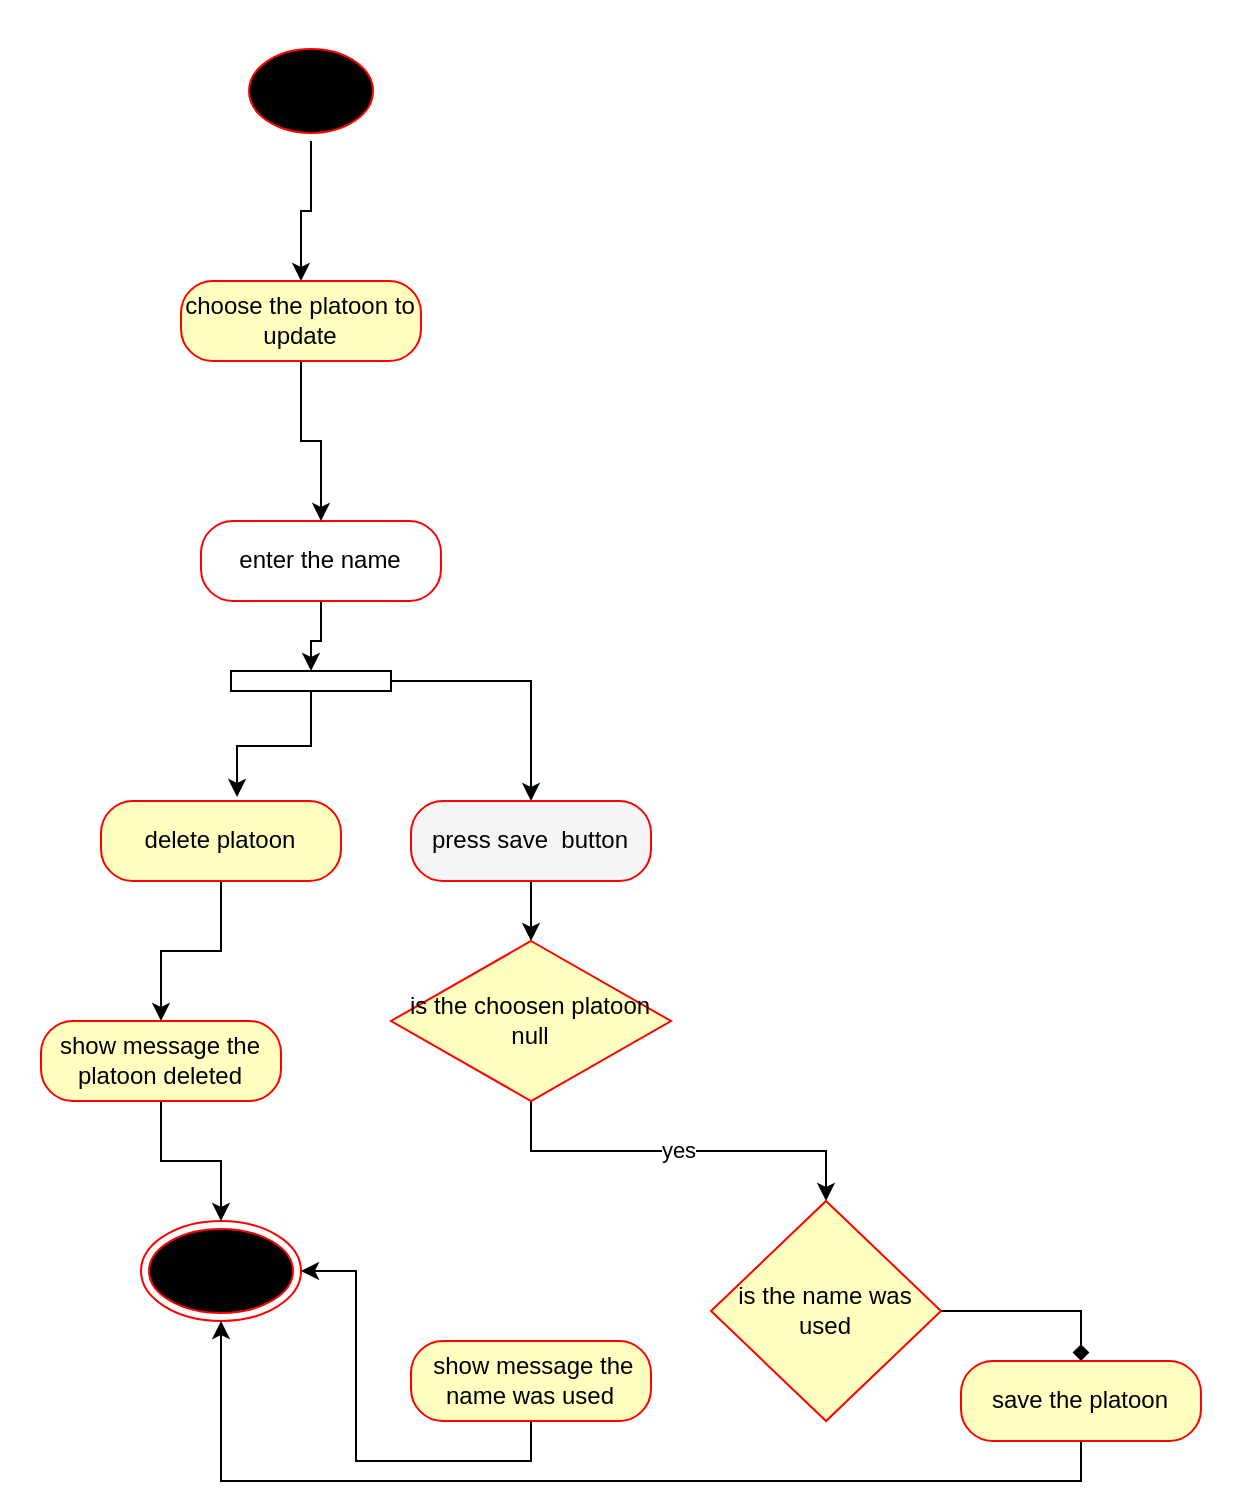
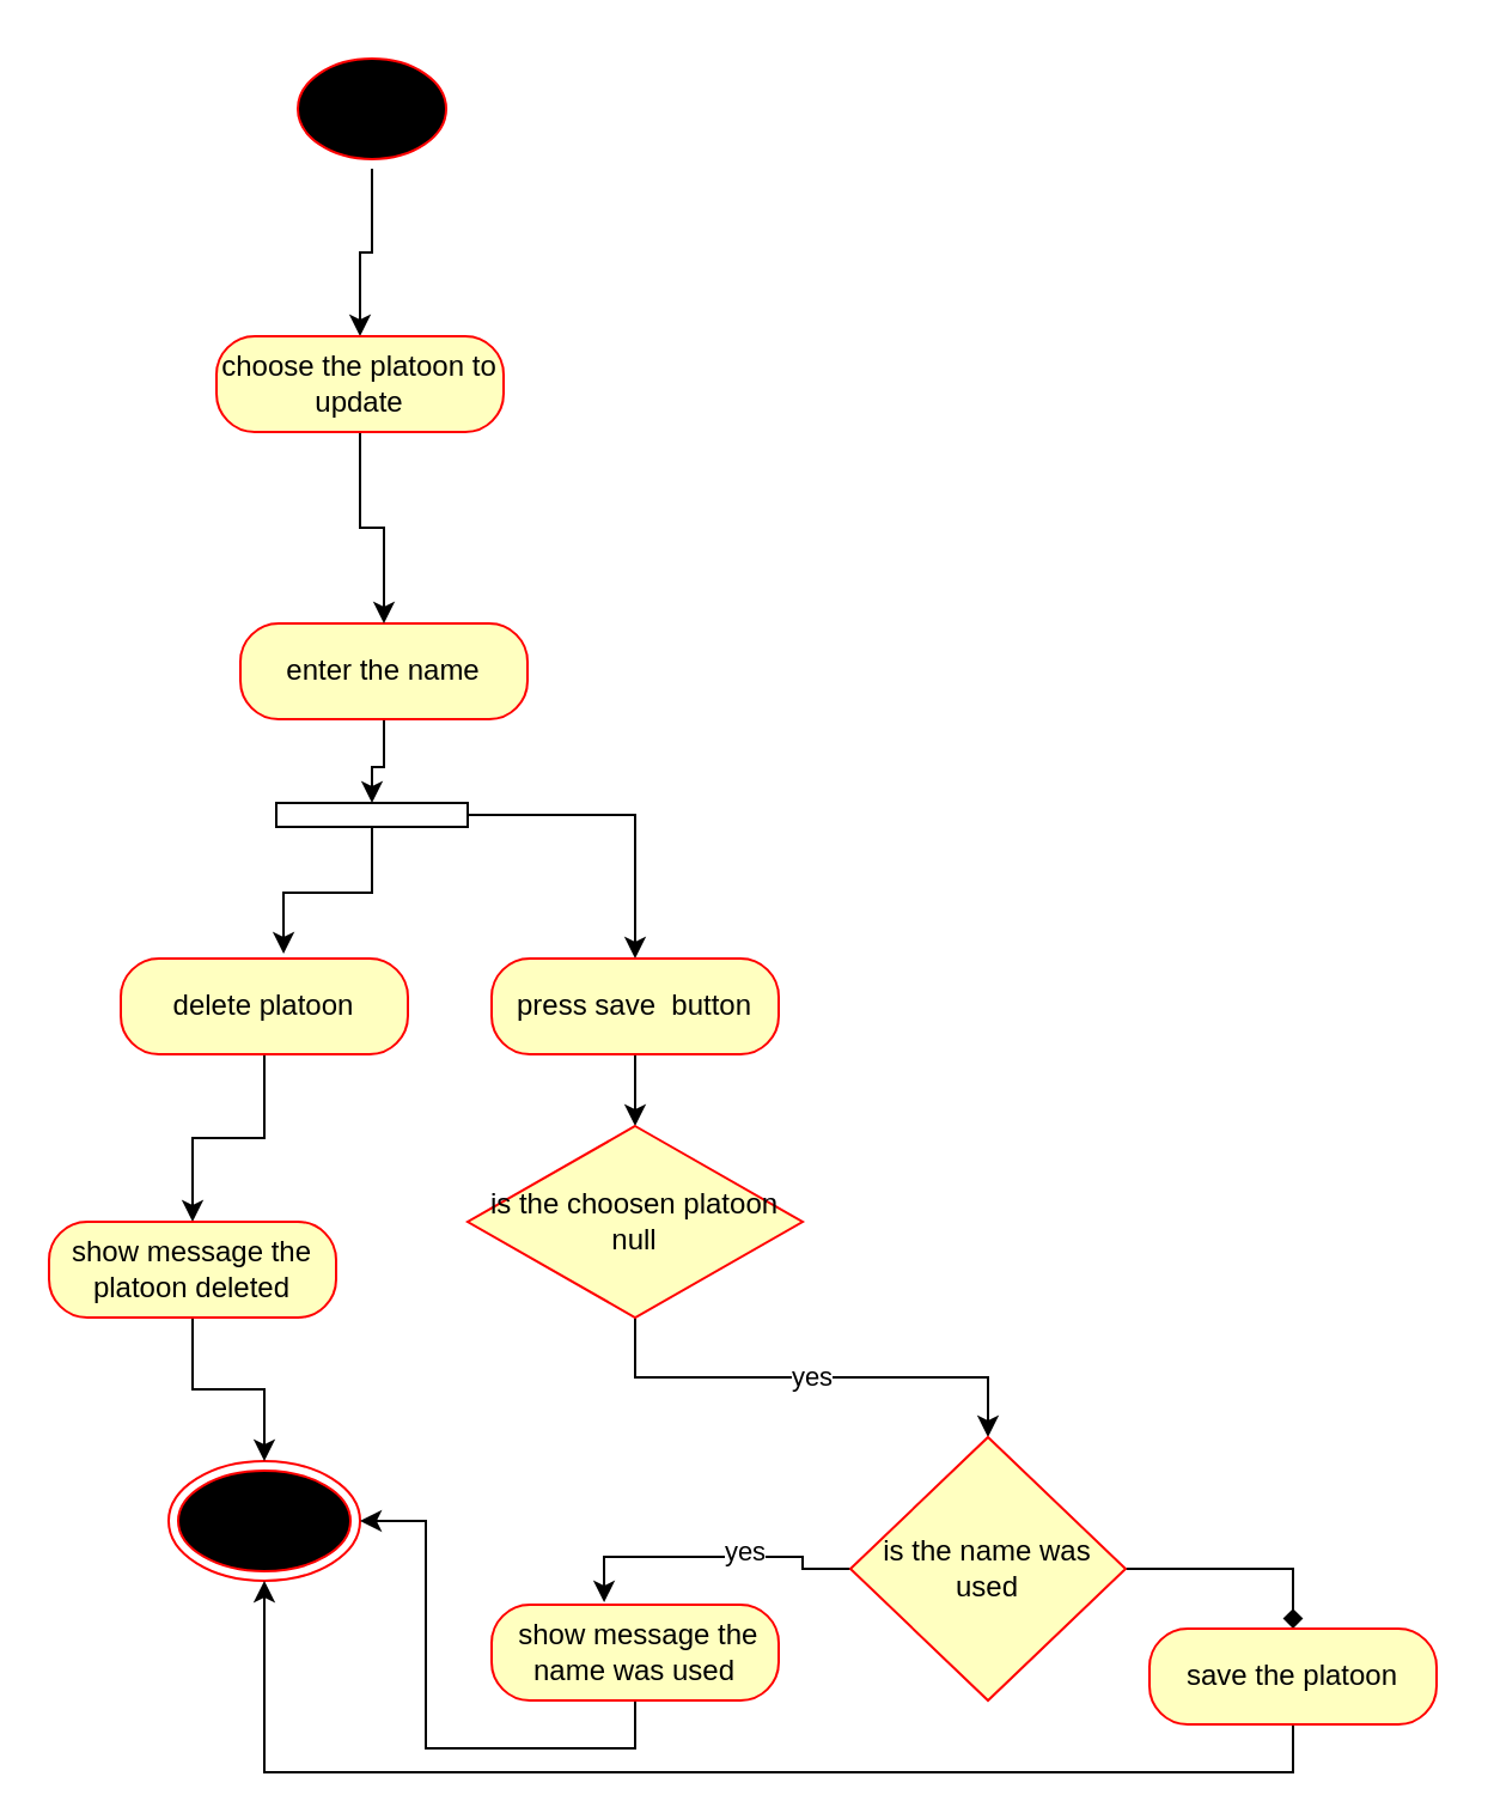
  <mxCell id="0" />
  <mxCell id="1" parent="0" />
  <mxCell id="2" style="edgeStyle=orthogonalEdgeStyle;rounded=0;orthogonalLoop=1;jettySize=auto;html=1;entryX=0.5;entryY=0;entryDx=0;entryDy=0;" edge="1" parent="1" source="3" target="27"><mxGeometry relative="1" as="geometry"><mxPoint x="155" y="110" as="targetPoint" /></mxGeometry></mxCell>
  <mxCell id="3" value="" style="ellipse;html=1;shape=startState;fillColor=#000000;strokeColor=#ff0000;" vertex="1" parent="1"><mxGeometry x="120" y="20" width="70" height="50" as="geometry" /></mxCell>
  <mxCell id="4" style="edgeStyle=orthogonalEdgeStyle;rounded=0;orthogonalLoop=1;jettySize=auto;html=1;entryX=0.567;entryY=-0.05;entryDx=0;entryDy=0;entryPerimeter=0;" edge="1" parent="1" source="6" target="8"><mxGeometry relative="1" as="geometry" /></mxCell>
  <mxCell id="5" style="edgeStyle=orthogonalEdgeStyle;rounded=0;orthogonalLoop=1;jettySize=auto;html=1;" edge="1" parent="1" source="6" target="10"><mxGeometry relative="1" as="geometry" /></mxCell>
  <mxCell id="6" value="" style="html=1;points=[];perimeter=orthogonalPerimeter;rotation=90;" vertex="1" parent="1"><mxGeometry x="150" y="300" width="10" height="80" as="geometry" /></mxCell>
  <mxCell id="7" style="edgeStyle=orthogonalEdgeStyle;rounded=0;orthogonalLoop=1;jettySize=auto;html=1;exitX=0.5;exitY=1;exitDx=0;exitDy=0;" edge="1" parent="1" source="8" target="17"><mxGeometry relative="1" as="geometry" /></mxCell>
  <mxCell id="8" value="delete platoon" style="rounded=1;whiteSpace=wrap;html=1;arcSize=40;fontColor=#000000;fillColor=#ffffc0;strokeColor=#ff0000;" vertex="1" parent="1"><mxGeometry x="50" y="400" width="120" height="40" as="geometry" /></mxCell>
  <mxCell id="9" value="" style="edgeStyle=orthogonalEdgeStyle;rounded=0;orthogonalLoop=1;jettySize=auto;html=1;" edge="1" parent="1" source="10" target="12"><mxGeometry relative="1" as="geometry" /></mxCell>
- <mxCell id="10" value="press save&amp;nbsp; button" style="rounded=1;whiteSpace=wrap;html=1;arcSize=40;fontColor=#000000;fillColor=#f5f5f5;strokeColor=#ff0000;" vertex="1" parent="1"><mxGeometry x="205" y="400" width="120" height="40" as="geometry" /></mxCell>
+ <mxCell id="10" value="press save&amp;nbsp; button" style="rounded=1;whiteSpace=wrap;html=1;arcSize=40;fontColor=#000000;fillColor=#ffffc0;strokeColor=#ff0000;" vertex="1" parent="1"><mxGeometry x="205" y="400" width="120" height="40" as="geometry" /></mxCell>
  <mxCell id="11" value="yes" style="edgeStyle=orthogonalEdgeStyle;rounded=0;orthogonalLoop=1;jettySize=auto;html=1;exitX=0.5;exitY=1;exitDx=0;exitDy=0;entryX=0.5;entryY=0;entryDx=0;entryDy=0;" edge="1" parent="1" source="12" target="21"><mxGeometry relative="1" as="geometry"><mxPoint x="265" y="650" as="targetPoint" /></mxGeometry></mxCell>
  <mxCell id="12" value="is the choosen platoon null" style="rhombus;whiteSpace=wrap;html=1;fillColor=#ffffc0;strokeColor=#ff0000;" vertex="1" parent="1"><mxGeometry x="195" y="470" width="140" height="80" as="geometry" /></mxCell>
  <mxCell id="13" style="edgeStyle=orthogonalEdgeStyle;rounded=0;orthogonalLoop=1;jettySize=auto;html=1;exitX=0.5;exitY=1;exitDx=0;exitDy=0;" edge="1" parent="1" source="14" target="6"><mxGeometry relative="1" as="geometry" /></mxCell>
- <mxCell id="14" value="enter the name" style="rounded=1;whiteSpace=wrap;html=1;arcSize=40;fontColor=#000000;fillColor=#ffffff;strokeColor=#ff0000;" vertex="1" parent="1"><mxGeometry x="100" y="260" width="120" height="40" as="geometry" /></mxCell>
+ <mxCell id="14" value="enter the name" style="rounded=1;whiteSpace=wrap;html=1;arcSize=40;fontColor=#000000;fillColor=#ffffc0;strokeColor=#ff0000;" vertex="1" parent="1"><mxGeometry x="100" y="260" width="120" height="40" as="geometry" /></mxCell>
  <mxCell id="15" value="" style="ellipse;html=1;shape=endState;fillColor=#000000;strokeColor=#ff0000;" vertex="1" parent="1"><mxGeometry x="70" y="610" width="80" height="50" as="geometry" /></mxCell>
  <mxCell id="16" style="edgeStyle=orthogonalEdgeStyle;rounded=0;orthogonalLoop=1;jettySize=auto;html=1;exitX=0.5;exitY=1;exitDx=0;exitDy=0;" edge="1" parent="1" source="17" target="15"><mxGeometry relative="1" as="geometry" /></mxCell>
  <mxCell id="17" value="show message the platoon deleted" style="rounded=1;whiteSpace=wrap;html=1;arcSize=40;fontColor=#000000;fillColor=#ffffc0;strokeColor=#ff0000;" vertex="1" parent="1"><mxGeometry x="20" y="510" width="120" height="40" as="geometry" /></mxCell>
+ <mxCell id="18" style="edgeStyle=orthogonalEdgeStyle;rounded=0;orthogonalLoop=1;jettySize=auto;html=1;exitX=0;exitY=0.5;exitDx=0;exitDy=0;entryX=0.392;entryY=-0.025;entryDx=0;entryDy=0;entryPerimeter=0;" edge="1" parent="1" source="21" target="23"><mxGeometry relative="1" as="geometry" /></mxCell>
+ <mxCell id="19" value="yes" style="edgeLabel;html=1;align=center;verticalAlign=middle;resizable=0;points=[];" vertex="1" connectable="0" parent="18"><mxGeometry x="-0.21" y="-3" relative="1" as="geometry"><mxPoint as="offset" /></mxGeometry></mxCell>
  <mxCell id="20" style="edgeStyle=orthogonalEdgeStyle;rounded=0;orthogonalLoop=1;jettySize=auto;html=1;exitX=1;exitY=0.5;exitDx=0;exitDy=0;entryX=0.5;entryY=0;entryDx=0;entryDy=0;endArrow=diamond;" edge="1" parent="1" source="21" target="25"><mxGeometry relative="1" as="geometry" /></mxCell>
  <mxCell id="21" value="is the name was used" style="rhombus;whiteSpace=wrap;html=1;fillColor=#ffffc0;strokeColor=#ff0000;" vertex="1" parent="1"><mxGeometry x="355" y="600" width="115" height="110" as="geometry" /></mxCell>
  <mxCell id="22" style="edgeStyle=orthogonalEdgeStyle;rounded=0;orthogonalLoop=1;jettySize=auto;html=1;exitX=0.5;exitY=1;exitDx=0;exitDy=0;entryX=1;entryY=0.5;entryDx=0;entryDy=0;" edge="1" parent="1" source="23" target="15"><mxGeometry relative="1" as="geometry" /></mxCell>
  <mxCell id="23" value="&amp;nbsp;show message the name was used" style="rounded=1;whiteSpace=wrap;html=1;arcSize=40;fontColor=#000000;fillColor=#ffffc0;strokeColor=#ff0000;" vertex="1" parent="1"><mxGeometry x="205" y="670" width="120" height="40" as="geometry" /></mxCell>
  <mxCell id="24" style="edgeStyle=orthogonalEdgeStyle;rounded=0;orthogonalLoop=1;jettySize=auto;html=1;exitX=0.5;exitY=1;exitDx=0;exitDy=0;" edge="1" parent="1" source="25" target="15"><mxGeometry relative="1" as="geometry" /></mxCell>
  <mxCell id="25" value="save the platoon" style="rounded=1;whiteSpace=wrap;html=1;arcSize=40;fontColor=#000000;fillColor=#ffffc0;strokeColor=#ff0000;" vertex="1" parent="1"><mxGeometry x="480" y="680" width="120" height="40" as="geometry" /></mxCell>
  <mxCell id="26" style="edgeStyle=orthogonalEdgeStyle;rounded=0;orthogonalLoop=1;jettySize=auto;html=1;exitX=0.5;exitY=1;exitDx=0;exitDy=0;" edge="1" parent="1" source="27" target="14"><mxGeometry relative="1" as="geometry"><mxPoint x="135" y="200" as="targetPoint" /></mxGeometry></mxCell>
  <mxCell id="27" value="choose the platoon to update" style="rounded=1;whiteSpace=wrap;html=1;arcSize=40;fontColor=#000000;fillColor=#ffffc0;strokeColor=#ff0000;" vertex="1" parent="1"><mxGeometry x="90" y="140" width="120" height="40" as="geometry" /></mxCell>
